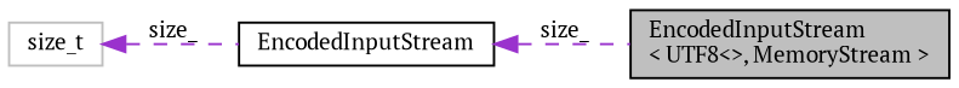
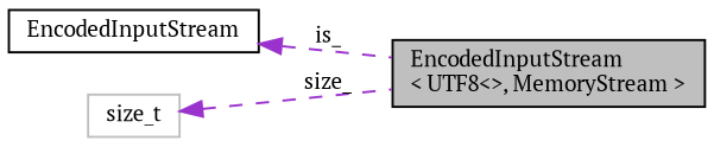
  digraph {
    fontname="PT Serif"
    rankdir=LR
    node [color=black fillcolor=white fontname="PT Serif" fontsize=10 shape=record style=filled]
    edge [color=darkorchid3 dir=back fontname="PT Serif" fontsize=10 labelfontname=Helvetica labelfontsize=10 style=dashed]
    n1 [fillcolor=grey75 fontcolor=black height=0.2 label="EncodedInputStream\l\< UTF8\<\>, MemoryStream \>" width=0.4]
    n2 [height=0.2 label=EncodedInputStream width=0.4]
    n3 [color=grey75 height=0.2 label=size_t width=0.4]
-   n2 -> n1 [label=" size_"]
-   n3 -> n2 [label=" size_"]
+   n2 -> n1 [label=" is_"]
+   n3 -> n1 [label=" size_"]
  }
